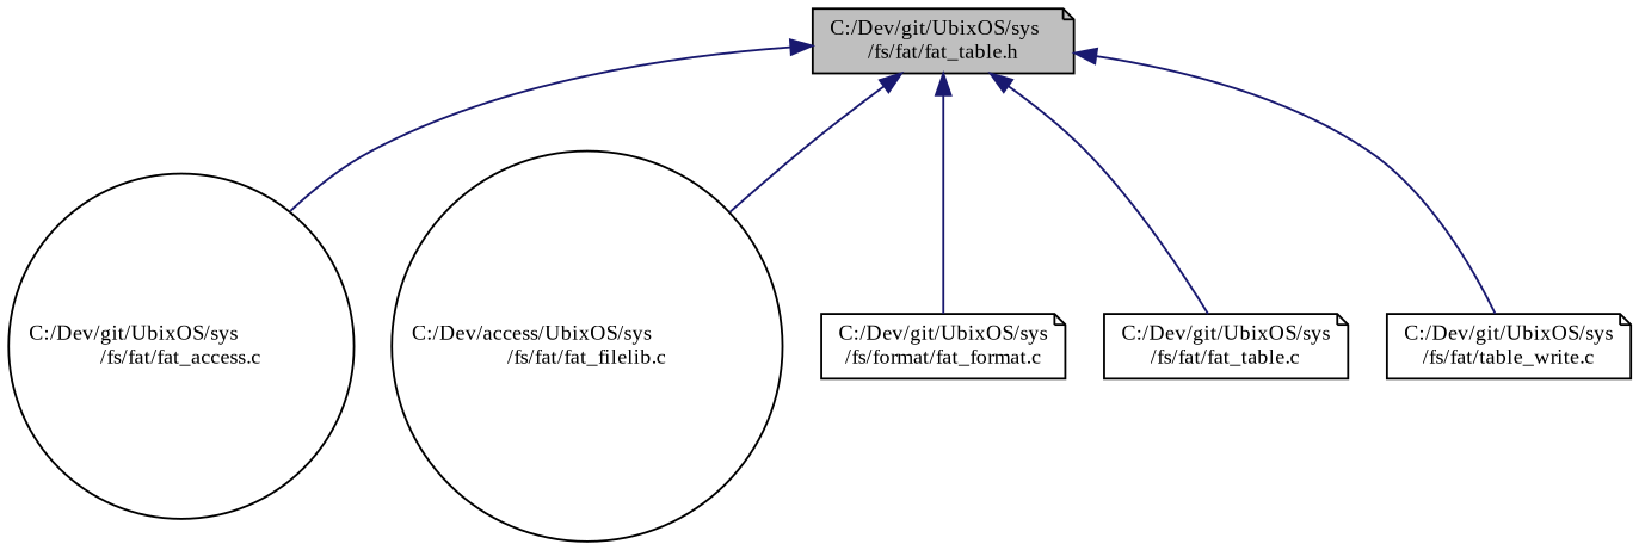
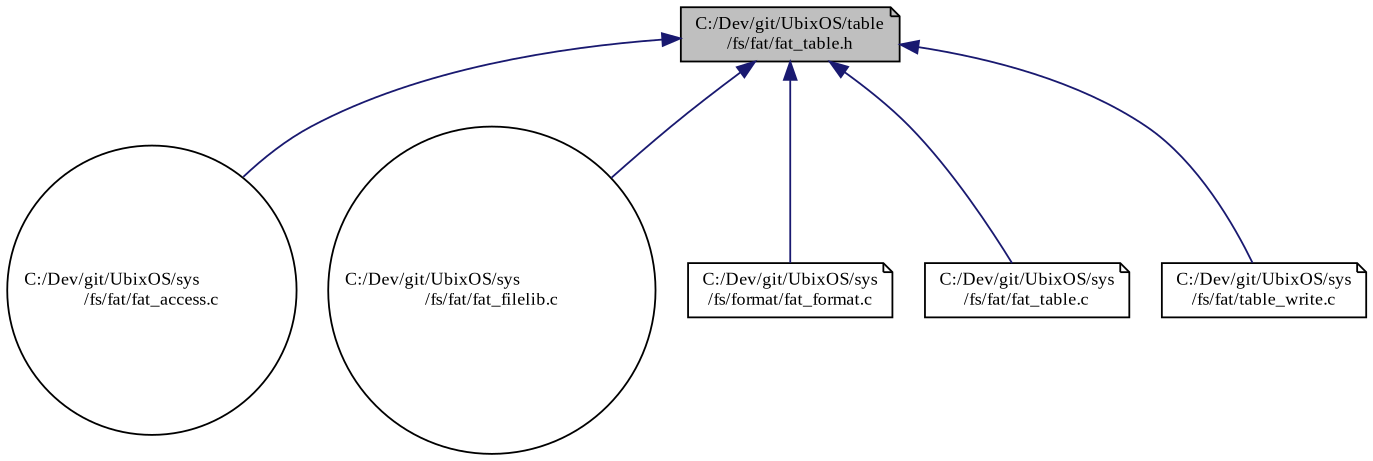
  digraph {
    fontname="Liberation Serif"
    node [color=black fillcolor=white fontname="Liberation Serif" fontsize=10 shape=note style=filled]
    edge [color=midnightblue dir=back fontname="Liberation Serif" fontsize=10 labelfontname=Helvetica labelfontsize=10 style=solid]
-   n1 [fillcolor=grey75 fontcolor=black height=0.2 label="C:/Dev/git/UbixOS/sys\l/fs/fat/fat_table.h" width=0.4]
+   n1 [fillcolor=grey75 fontcolor=black height=0.2 label="C:/Dev/git/UbixOS/table\l/fs/fat/fat_table.h" width=0.4]
    n2 [height=0.2 label="C:/Dev/git/UbixOS/sys\l/fs/fat/fat_access.c" shape=circle width=0.4]
-   n3 [height=0.2 label="C:/Dev/access/UbixOS/sys\l/fs/fat/fat_filelib.c" shape=circle width=0.4]
+   n3 [height=0.2 label="C:/Dev/git/UbixOS/sys\l/fs/fat/fat_filelib.c" shape=circle width=0.4]
    n4 [height=0.2 label="C:/Dev/git/UbixOS/sys\l/fs/format/fat_format.c" width=0.4]
    n5 [height=0.2 label="C:/Dev/git/UbixOS/sys\l/fs/fat/fat_table.c" width=0.4]
    n6 [height=0.2 label="C:/Dev/git/UbixOS/sys\l/fs/fat/table_write.c" width=0.4]
    n1 -> n2
    n1 -> n3
    n1 -> n4
    n1 -> n5
    n1 -> n6
  }
